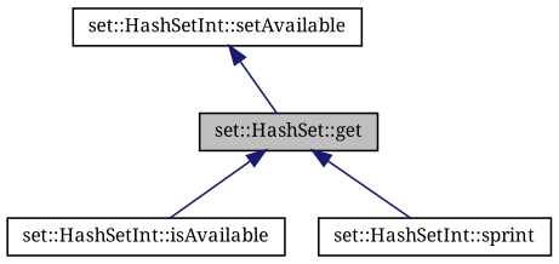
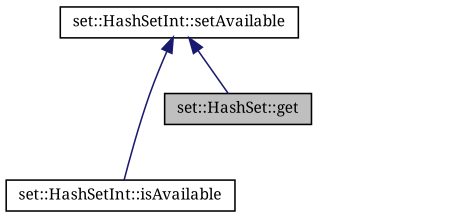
  digraph {
    fontname="Noto Serif"
    rankdir=TB
    node [color=black fillcolor=white fontname="Noto Serif" fontsize=10 shape=record style=filled]
    edge [color=midnightblue dir=back fontname="Noto Serif" fontsize=10 labelfontname=Helvetica labelfontsize=10 style=solid]
    n1 [fillcolor=grey75 fontcolor=black height=0.2 label="set::HashSet::get" width=0.4]
    n2 [height=0.2 label="set::HashSetInt::isAvailable" width=0.4]
-   n3 [height=0.2 label="set::HashSetInt::sprint" width=0.4]
    n4 [height=0.2 label="set::HashSetInt::setAvailable" width=0.4]
-   n1 -> n2
-   n1 -> n3
+   n4 -> n2
    n4 -> n1
  }
